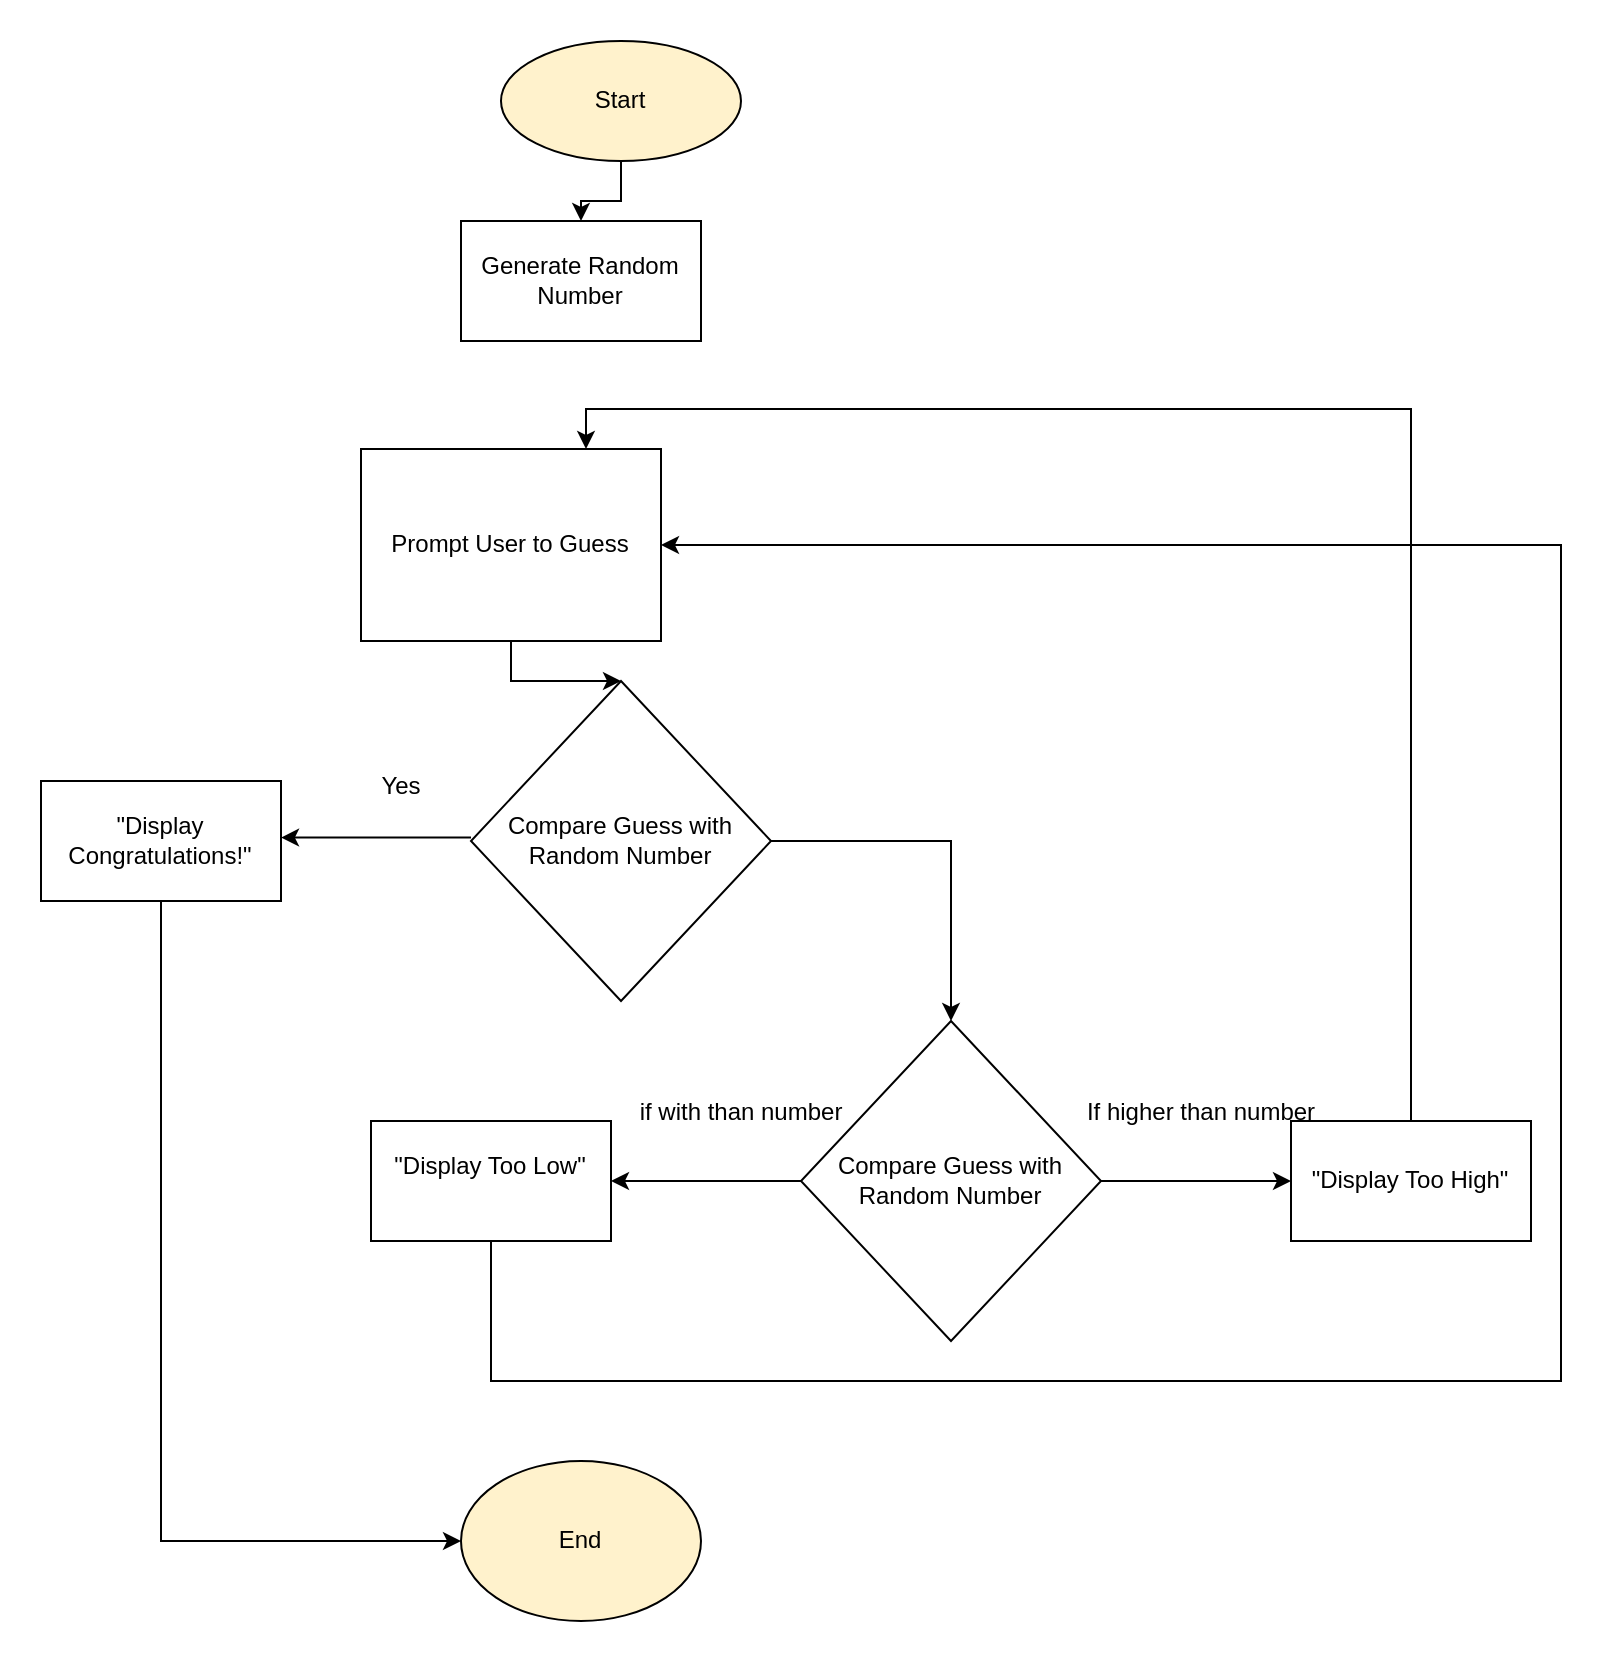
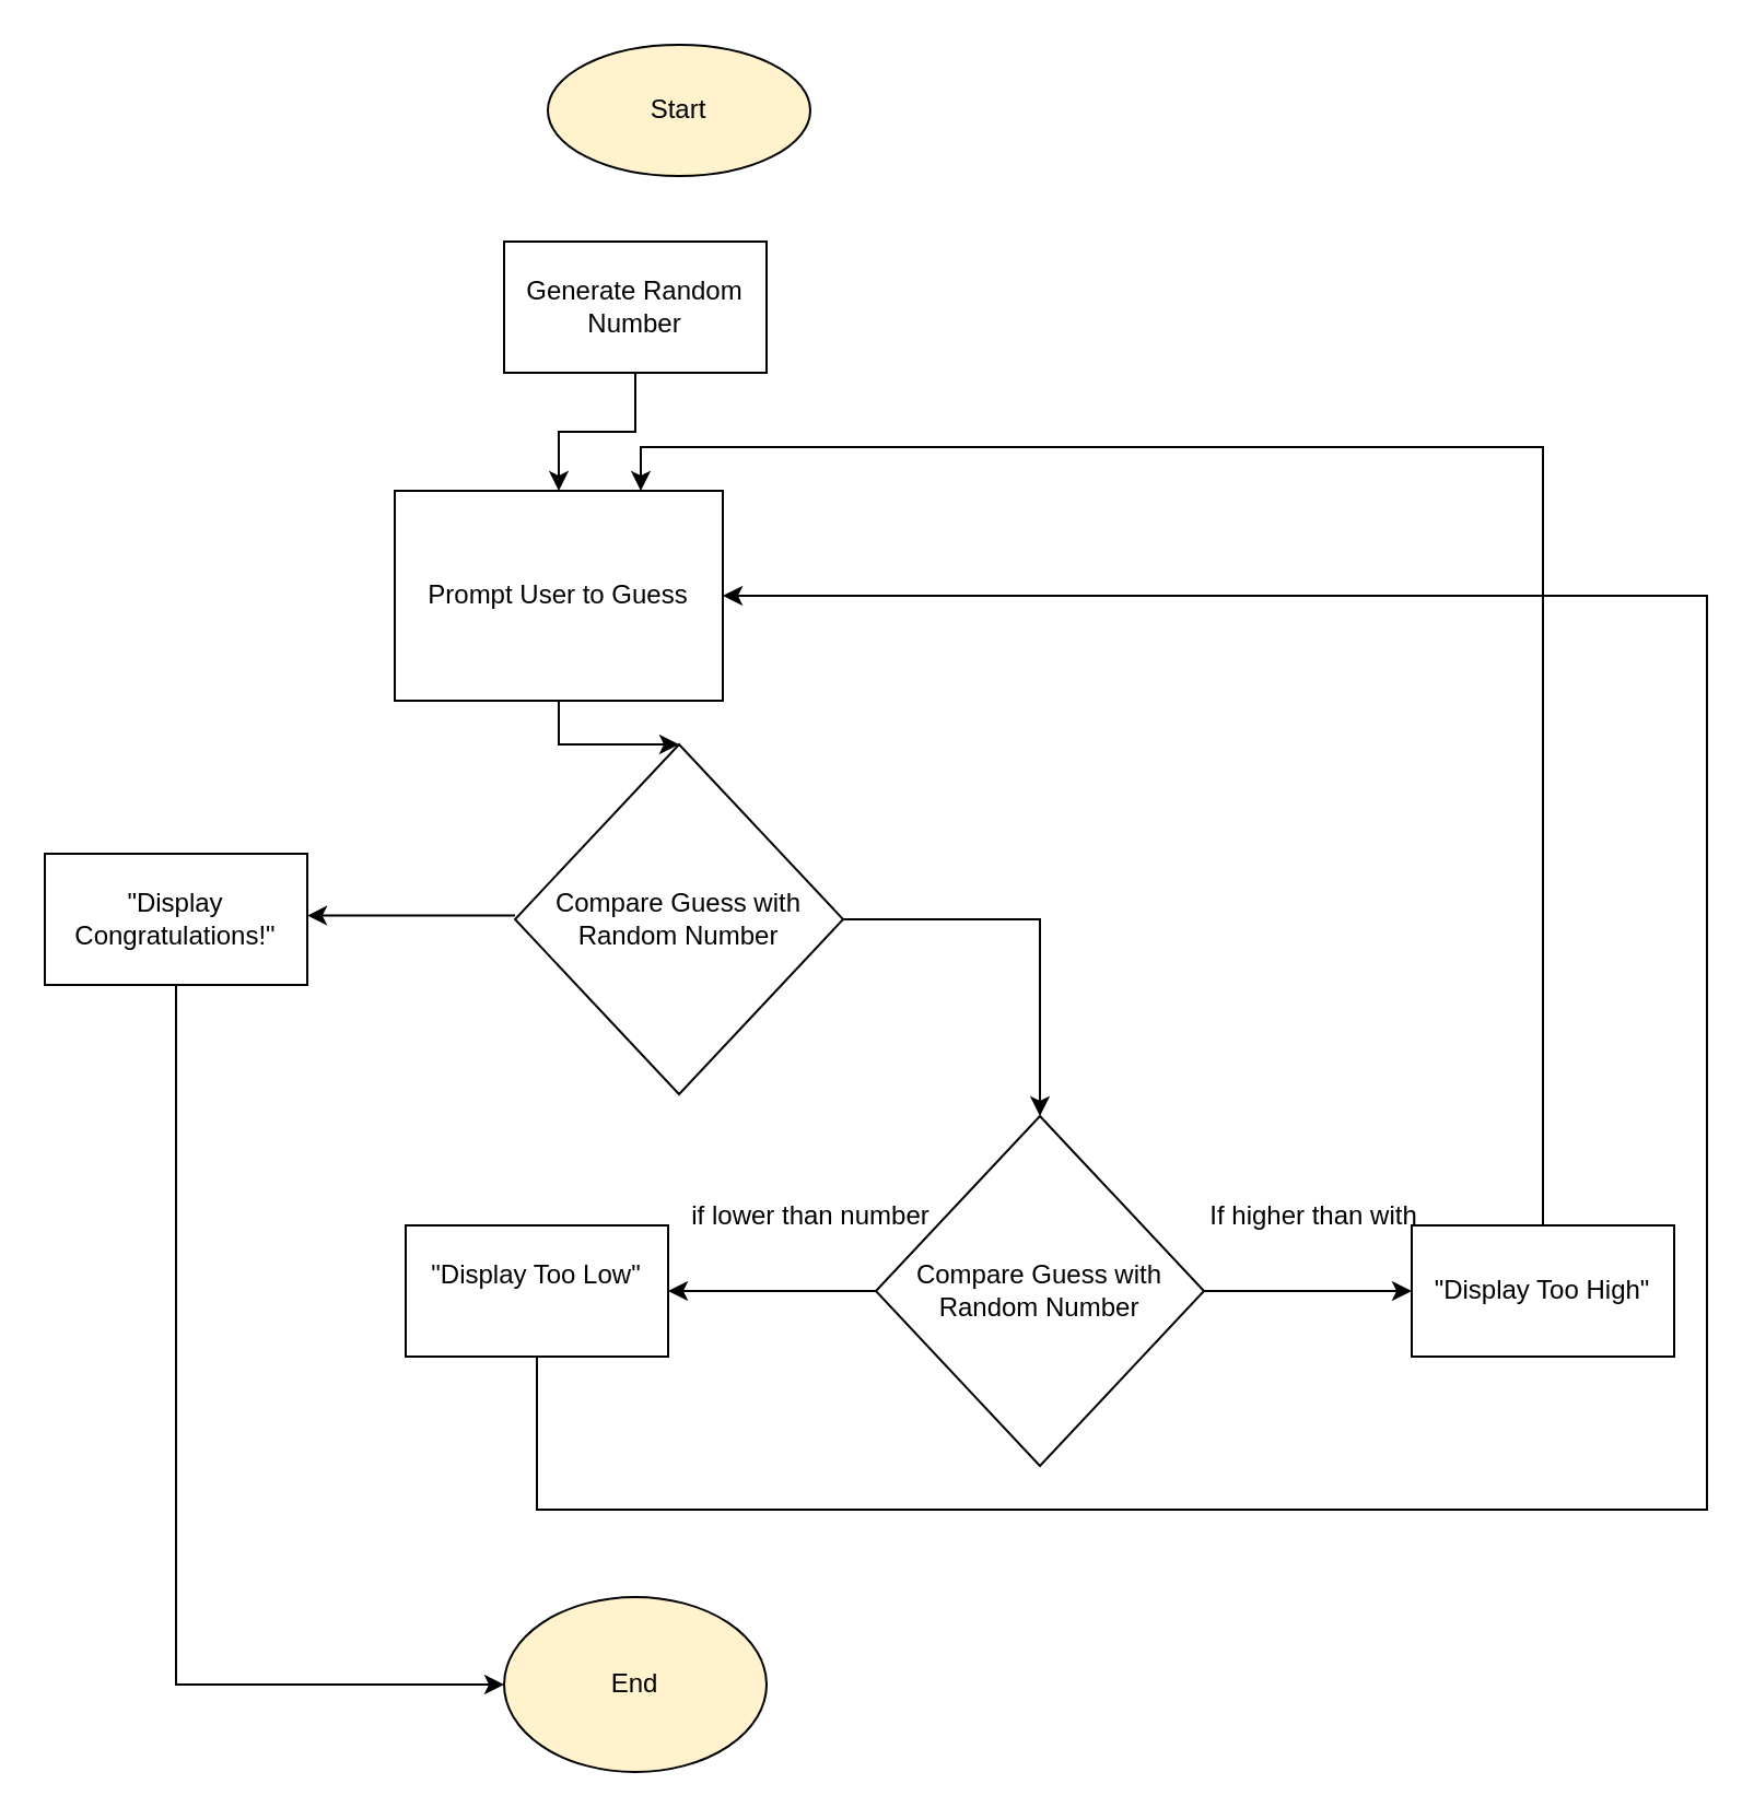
  <mxCell id="0" />
  <mxCell id="1" parent="0" />
- <mxCell id="2" style="edgeStyle=orthogonalEdgeStyle;rounded=0;orthogonalLoop=1;jettySize=auto;html=1;entryX=0.5;entryY=0;entryDx=0;entryDy=0;" edge="1" parent="1" source="3" target="5"><mxGeometry relative="1" as="geometry" /></mxCell>
  <mxCell id="3" value="Start" style="ellipse;whiteSpace=wrap;html=1;fillColor=#fff2cc;" vertex="1" parent="1"><mxGeometry x="250" y="20" width="120" height="60" as="geometry" /></mxCell>
+ <mxCell id="4" style="edgeStyle=orthogonalEdgeStyle;rounded=0;orthogonalLoop=1;jettySize=auto;html=1;exitX=0.5;exitY=1;exitDx=0;exitDy=0;entryX=0.5;entryY=0;entryDx=0;entryDy=0;" edge="1" parent="1" source="5" target="7"><mxGeometry relative="1" as="geometry" /></mxCell>
  <mxCell id="5" value="Generate Random Number" style="rounded=0;whiteSpace=wrap;html=1;" vertex="1" parent="1"><mxGeometry x="230" y="110" width="120" height="60" as="geometry" /></mxCell>
  <mxCell id="6" value="" style="edgeStyle=orthogonalEdgeStyle;rounded=0;orthogonalLoop=1;jettySize=auto;html=1;" edge="1" parent="1" source="7" target="10"><mxGeometry relative="1" as="geometry" /></mxCell>
  <mxCell id="7" value="Prompt User to Guess" style="rounded=0;whiteSpace=wrap;html=1;" vertex="1" parent="1"><mxGeometry x="180" y="224" width="150" height="96" as="geometry" /></mxCell>
  <mxCell id="8" value="" style="edgeStyle=orthogonalEdgeStyle;rounded=0;orthogonalLoop=1;jettySize=auto;html=1;" edge="1" parent="1"><mxGeometry relative="1" as="geometry"><mxPoint x="235" y="418.29" as="sourcePoint" /><mxPoint x="140" y="418.29" as="targetPoint" /></mxGeometry></mxCell>
  <mxCell id="9" value="" style="edgeStyle=orthogonalEdgeStyle;rounded=0;orthogonalLoop=1;jettySize=auto;html=1;" edge="1" parent="1" source="10" target="15"><mxGeometry relative="1" as="geometry" /></mxCell>
  <mxCell id="10" value="Compare Guess with Random Number" style="rhombus;whiteSpace=wrap;html=1;rounded=0;" vertex="1" parent="1"><mxGeometry x="235" y="340" width="150" height="160" as="geometry" /></mxCell>
  <mxCell id="11" style="edgeStyle=orthogonalEdgeStyle;rounded=0;orthogonalLoop=1;jettySize=auto;html=1;exitX=0.5;exitY=1;exitDx=0;exitDy=0;entryX=0;entryY=0.5;entryDx=0;entryDy=0;" edge="1" parent="1" source="12" target="20"><mxGeometry relative="1" as="geometry" /></mxCell>
  <mxCell id="12" value="&quot;Display Congratulations!&quot;" style="whiteSpace=wrap;html=1;rounded=0;" vertex="1" parent="1"><mxGeometry x="20" y="390" width="120" height="60" as="geometry" /></mxCell>
  <mxCell id="13" value="" style="edgeStyle=orthogonalEdgeStyle;rounded=0;orthogonalLoop=1;jettySize=auto;html=1;" edge="1" parent="1" source="15" target="17"><mxGeometry relative="1" as="geometry" /></mxCell>
  <mxCell id="14" value="" style="edgeStyle=orthogonalEdgeStyle;rounded=0;orthogonalLoop=1;jettySize=auto;html=1;" edge="1" parent="1" source="15" target="19"><mxGeometry relative="1" as="geometry" /></mxCell>
  <mxCell id="15" value="Compare Guess with Random Number" style="rhombus;whiteSpace=wrap;html=1;rounded=0;" vertex="1" parent="1"><mxGeometry x="400" y="510" width="150" height="160" as="geometry" /></mxCell>
  <mxCell id="16" style="edgeStyle=orthogonalEdgeStyle;rounded=0;orthogonalLoop=1;jettySize=auto;html=1;exitX=0.5;exitY=0;exitDx=0;exitDy=0;entryX=0.75;entryY=0;entryDx=0;entryDy=0;" edge="1" parent="1" source="17" target="7"><mxGeometry relative="1" as="geometry" /></mxCell>
  <mxCell id="17" value="&quot;Display Too High&quot; " style="whiteSpace=wrap;html=1;rounded=0;" vertex="1" parent="1"><mxGeometry x="645" y="560" width="120" height="60" as="geometry" /></mxCell>
  <mxCell id="18" style="edgeStyle=orthogonalEdgeStyle;rounded=0;orthogonalLoop=1;jettySize=auto;html=1;entryX=1;entryY=0.5;entryDx=0;entryDy=0;exitX=0.5;exitY=1;exitDx=0;exitDy=0;" edge="1" parent="1" source="19" target="7"><mxGeometry relative="1" as="geometry"><Array as="points"><mxPoint x="245" y="690" /><mxPoint x="780" y="690" /><mxPoint x="780" y="272" /></Array></mxGeometry></mxCell>
  <mxCell id="19" value="&#10;&quot;Display Too Low&quot; &#10;&#10;" style="whiteSpace=wrap;html=1;rounded=0;" vertex="1" parent="1"><mxGeometry x="185" y="560" width="120" height="60" as="geometry" /></mxCell>
  <mxCell id="20" value="End" style="ellipse;whiteSpace=wrap;html=1;fillColor=#fff2cc;" vertex="1" parent="1"><mxGeometry x="230" y="730" width="120" height="80" as="geometry" /></mxCell>
- <mxCell id="21" value="Yes" style="text;html=1;align=center;verticalAlign=middle;resizable=0;points=[];autosize=1;strokeColor=none;fillColor=none;" vertex="1" parent="1"><mxGeometry x="180" y="378" width="40" height="30" as="geometry" /></mxCell>
- <mxCell id="22" value="if with than number&lt;div&gt;&lt;br&gt;&lt;/div&gt;" style="text;html=1;align=center;verticalAlign=middle;resizable=0;points=[];autosize=1;strokeColor=none;fillColor=none;" vertex="1" parent="1"><mxGeometry x="305" y="543" width="130" height="40" as="geometry" /></mxCell>
- <mxCell id="23" value="If higher than number&lt;div&gt;&lt;br&gt;&lt;/div&gt;" style="text;html=1;align=center;verticalAlign=middle;resizable=0;points=[];autosize=1;strokeColor=none;fillColor=none;" vertex="1" parent="1"><mxGeometry x="530" y="543" width="140" height="40" as="geometry" /></mxCell>
+ <mxCell id="22" value="if lower than number&lt;div&gt;&lt;br&gt;&lt;/div&gt;" style="text;html=1;align=center;verticalAlign=middle;resizable=0;points=[];autosize=1;strokeColor=none;fillColor=none;" vertex="1" parent="1"><mxGeometry x="305" y="543" width="130" height="40" as="geometry" /></mxCell>
+ <mxCell id="23" value="If higher than with&lt;div&gt;&lt;br&gt;&lt;/div&gt;" style="text;html=1;align=center;verticalAlign=middle;resizable=0;points=[];autosize=1;strokeColor=none;fillColor=none;" vertex="1" parent="1"><mxGeometry x="530" y="543" width="140" height="40" as="geometry" /></mxCell>
